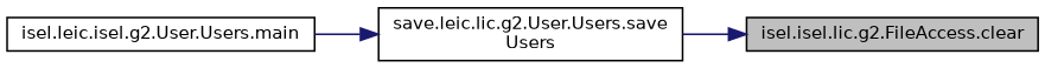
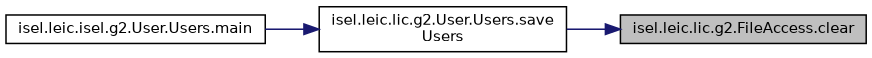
  digraph {
    rankdir=RL
    node [color=black fillcolor=white fontname=Helvetica fontsize=10 shape=record style=filled]
    edge [color=midnightblue dir=back fontname=Helvetica fontsize=10 labelfontname=Helvetica labelfontsize=10 style=solid]
-   n1 [fillcolor=grey75 fontcolor=black height=0.2 label="isel.isel.lic.g2.FileAccess.clear" width=0.4]
-   n2 [height=0.2 label="save.leic.lic.g2.User.Users.save\lUsers" width=0.4]
+   n1 [fillcolor=grey75 fontcolor=black height=0.2 label="isel.leic.lic.g2.FileAccess.clear" width=0.4]
+   n2 [height=0.2 label="isel.leic.lic.g2.User.Users.save\lUsers" width=0.4]
    n3 [height=0.2 label="isel.leic.isel.g2.User.Users.main" width=0.4]
    n1 -> n2
    n2 -> n3
  }
